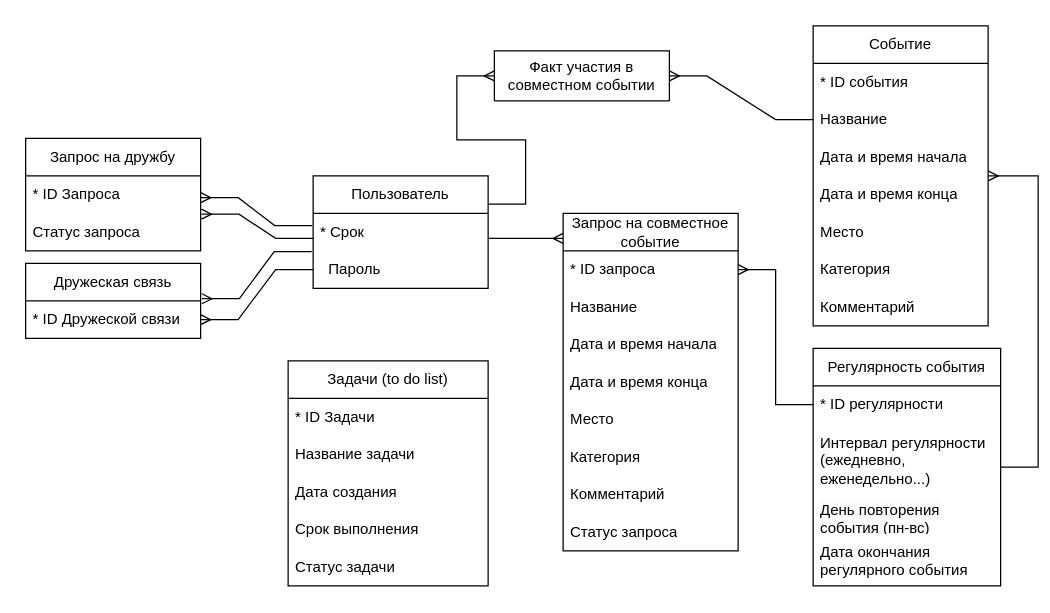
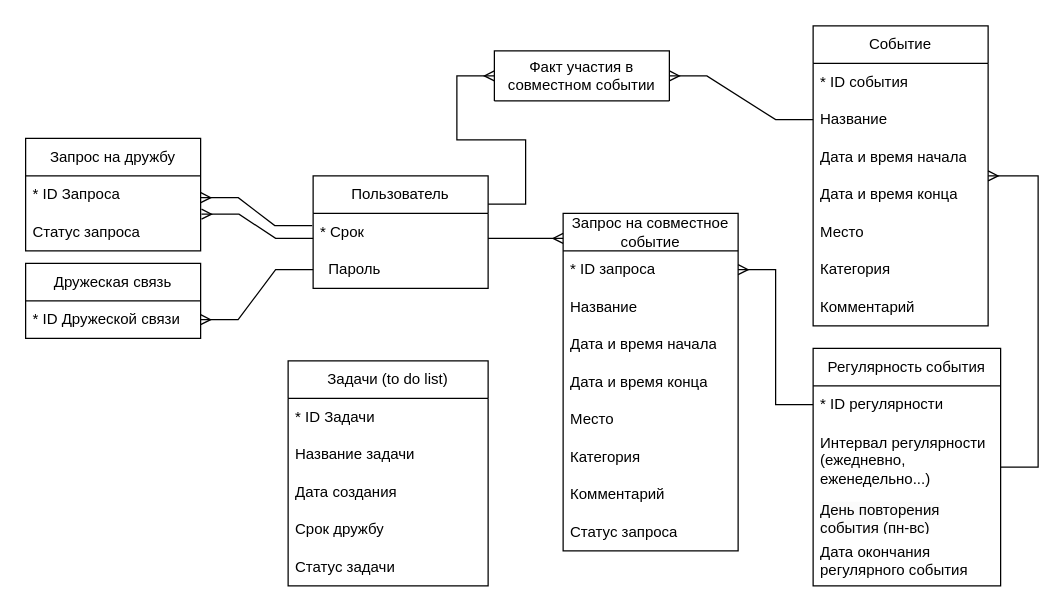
  <mxCell id="0" />
  <mxCell id="1" parent="0" />
  <mxCell id="2" value="Пользователь" style="swimlane;fontStyle=0;childLayout=stackLayout;horizontal=1;startSize=30;horizontalStack=0;resizeParent=1;resizeParentMax=0;resizeLast=0;collapsible=1;marginBottom=0;whiteSpace=wrap;html=1;" parent="1" vertex="1"><mxGeometry x="250" y="140" width="140" height="90" as="geometry" /></mxCell>
  <mxCell id="3" value="* Срок" style="text;strokeColor=none;fillColor=none;align=left;verticalAlign=middle;spacingLeft=4;spacingRight=4;overflow=hidden;points=[[0,0.5],[1,0.5]];portConstraint=eastwest;rotatable=0;whiteSpace=wrap;html=1;" parent="2" vertex="1"><mxGeometry y="30" width="140" height="30" as="geometry" /></mxCell>
  <mxCell id="4" value="&amp;nbsp; Пароль" style="text;strokeColor=none;fillColor=none;align=left;verticalAlign=middle;spacingLeft=4;spacingRight=4;overflow=hidden;points=[[0,0.5],[1,0.5]];portConstraint=eastwest;rotatable=0;whiteSpace=wrap;html=1;" parent="2" vertex="1"><mxGeometry y="60" width="140" height="30" as="geometry" /></mxCell>
  <mxCell id="5" value="Дружеская связь" style="swimlane;fontStyle=0;childLayout=stackLayout;horizontal=1;startSize=30;horizontalStack=0;resizeParent=1;resizeParentMax=0;resizeLast=0;collapsible=1;marginBottom=0;whiteSpace=wrap;html=1;" parent="1" vertex="1"><mxGeometry x="20" y="210" width="140" height="60" as="geometry" /></mxCell>
  <mxCell id="6" value="* ID Дружеской связи" style="text;strokeColor=none;fillColor=none;align=left;verticalAlign=middle;spacingLeft=4;spacingRight=4;overflow=hidden;points=[[0,0.5],[1,0.5]];portConstraint=eastwest;rotatable=0;whiteSpace=wrap;html=1;" parent="5" vertex="1"><mxGeometry y="30" width="140" height="30" as="geometry" /></mxCell>
  <mxCell id="7" value="Событие" style="swimlane;fontStyle=0;childLayout=stackLayout;horizontal=1;startSize=30;horizontalStack=0;resizeParent=1;resizeParentMax=0;resizeLast=0;collapsible=1;marginBottom=0;whiteSpace=wrap;html=1;" parent="1" vertex="1"><mxGeometry x="650" y="20" width="140" height="240" as="geometry" /></mxCell>
  <mxCell id="8" value="* ID события" style="text;strokeColor=none;fillColor=none;align=left;verticalAlign=middle;spacingLeft=4;spacingRight=4;overflow=hidden;points=[[0,0.5],[1,0.5]];portConstraint=eastwest;rotatable=0;whiteSpace=wrap;html=1;" parent="7" vertex="1"><mxGeometry y="30" width="140" height="30" as="geometry" /></mxCell>
  <mxCell id="9" value="Название" style="text;strokeColor=none;fillColor=none;align=left;verticalAlign=middle;spacingLeft=4;spacingRight=4;overflow=hidden;points=[[0,0.5],[1,0.5]];portConstraint=eastwest;rotatable=0;whiteSpace=wrap;html=1;" parent="7" vertex="1"><mxGeometry y="60" width="140" height="30" as="geometry" /></mxCell>
  <mxCell id="10" value="&lt;div&gt;&lt;span style=&quot;background-color: initial;&quot;&gt;Дата и время начала&lt;/span&gt;&lt;br&gt;&lt;/div&gt;" style="text;strokeColor=none;fillColor=none;align=left;verticalAlign=middle;spacingLeft=4;spacingRight=4;overflow=hidden;points=[[0,0.5],[1,0.5]];portConstraint=eastwest;rotatable=0;whiteSpace=wrap;html=1;" parent="7" vertex="1"><mxGeometry y="90" width="140" height="30" as="geometry" /></mxCell>
  <mxCell id="11" value="Дата и время конца" style="text;strokeColor=none;fillColor=none;align=left;verticalAlign=middle;spacingLeft=4;spacingRight=4;overflow=hidden;points=[[0,0.5],[1,0.5]];portConstraint=eastwest;rotatable=0;whiteSpace=wrap;html=1;" parent="7" vertex="1"><mxGeometry y="120" width="140" height="30" as="geometry" /></mxCell>
  <mxCell id="12" value="Место" style="text;strokeColor=none;fillColor=none;align=left;verticalAlign=middle;spacingLeft=4;spacingRight=4;overflow=hidden;points=[[0,0.5],[1,0.5]];portConstraint=eastwest;rotatable=0;whiteSpace=wrap;html=1;" parent="7" vertex="1"><mxGeometry y="150" width="140" height="30" as="geometry" /></mxCell>
  <mxCell id="13" value="Категория" style="text;strokeColor=none;fillColor=none;align=left;verticalAlign=middle;spacingLeft=4;spacingRight=4;overflow=hidden;points=[[0,0.5],[1,0.5]];portConstraint=eastwest;rotatable=0;whiteSpace=wrap;html=1;" parent="7" vertex="1"><mxGeometry y="180" width="140" height="30" as="geometry" /></mxCell>
  <mxCell id="14" value="Комментарий" style="text;strokeColor=none;fillColor=none;align=left;verticalAlign=middle;spacingLeft=4;spacingRight=4;overflow=hidden;points=[[0,0.5],[1,0.5]];portConstraint=eastwest;rotatable=0;whiteSpace=wrap;html=1;" parent="7" vertex="1"><mxGeometry y="210" width="140" height="30" as="geometry" /></mxCell>
  <mxCell id="15" value="Запрос на дружбу" style="swimlane;fontStyle=0;childLayout=stackLayout;horizontal=1;startSize=30;horizontalStack=0;resizeParent=1;resizeParentMax=0;resizeLast=0;collapsible=1;marginBottom=0;whiteSpace=wrap;html=1;" parent="1" vertex="1"><mxGeometry x="20" y="110" width="140" height="90" as="geometry" /></mxCell>
  <mxCell id="16" value="* ID Запроса" style="text;strokeColor=none;fillColor=none;align=left;verticalAlign=middle;spacingLeft=4;spacingRight=4;overflow=hidden;points=[[0,0.5],[1,0.5]];portConstraint=eastwest;rotatable=0;whiteSpace=wrap;html=1;" parent="15" vertex="1"><mxGeometry y="30" width="140" height="30" as="geometry" /></mxCell>
  <mxCell id="17" value="Статус запроса" style="text;strokeColor=none;fillColor=none;align=left;verticalAlign=middle;spacingLeft=4;spacingRight=4;overflow=hidden;points=[[0,0.5],[1,0.5]];portConstraint=eastwest;rotatable=0;whiteSpace=wrap;html=1;" parent="15" vertex="1"><mxGeometry y="60" width="140" height="30" as="geometry" /></mxCell>
  <mxCell id="18" value="Запрос на совместное событие" style="swimlane;fontStyle=0;childLayout=stackLayout;horizontal=1;startSize=30;horizontalStack=0;resizeParent=1;resizeParentMax=0;resizeLast=0;collapsible=1;marginBottom=0;whiteSpace=wrap;html=1;" parent="1" vertex="1"><mxGeometry x="450" y="170" width="140" height="270" as="geometry" /></mxCell>
  <mxCell id="19" value="* ID запроса" style="text;strokeColor=none;fillColor=none;align=left;verticalAlign=middle;spacingLeft=4;spacingRight=4;overflow=hidden;points=[[0,0.5],[1,0.5]];portConstraint=eastwest;rotatable=0;whiteSpace=wrap;html=1;" parent="18" vertex="1"><mxGeometry y="30" width="140" height="30" as="geometry" /></mxCell>
  <mxCell id="20" value="Название" style="text;strokeColor=none;fillColor=none;align=left;verticalAlign=middle;spacingLeft=4;spacingRight=4;overflow=hidden;points=[[0,0.5],[1,0.5]];portConstraint=eastwest;rotatable=0;whiteSpace=wrap;html=1;" parent="18" vertex="1"><mxGeometry y="60" width="140" height="30" as="geometry" /></mxCell>
  <mxCell id="21" value="Дата и время начала" style="text;strokeColor=none;fillColor=none;align=left;verticalAlign=middle;spacingLeft=4;spacingRight=4;overflow=hidden;points=[[0,0.5],[1,0.5]];portConstraint=eastwest;rotatable=0;whiteSpace=wrap;html=1;" parent="18" vertex="1"><mxGeometry y="90" width="140" height="30" as="geometry" /></mxCell>
  <mxCell id="22" value="Дата и время конца" style="text;strokeColor=none;fillColor=none;align=left;verticalAlign=middle;spacingLeft=4;spacingRight=4;overflow=hidden;points=[[0,0.5],[1,0.5]];portConstraint=eastwest;rotatable=0;whiteSpace=wrap;html=1;" parent="18" vertex="1"><mxGeometry y="120" width="140" height="30" as="geometry" /></mxCell>
  <mxCell id="23" value="Место" style="text;strokeColor=none;fillColor=none;align=left;verticalAlign=middle;spacingLeft=4;spacingRight=4;overflow=hidden;points=[[0,0.5],[1,0.5]];portConstraint=eastwest;rotatable=0;whiteSpace=wrap;html=1;" parent="18" vertex="1"><mxGeometry y="150" width="140" height="30" as="geometry" /></mxCell>
  <mxCell id="24" value="Категория" style="text;strokeColor=none;fillColor=none;align=left;verticalAlign=middle;spacingLeft=4;spacingRight=4;overflow=hidden;points=[[0,0.5],[1,0.5]];portConstraint=eastwest;rotatable=0;whiteSpace=wrap;html=1;" parent="18" vertex="1"><mxGeometry y="180" width="140" height="30" as="geometry" /></mxCell>
  <mxCell id="25" value="Комментарий" style="text;strokeColor=none;fillColor=none;align=left;verticalAlign=middle;spacingLeft=4;spacingRight=4;overflow=hidden;points=[[0,0.5],[1,0.5]];portConstraint=eastwest;rotatable=0;whiteSpace=wrap;html=1;" parent="18" vertex="1"><mxGeometry y="210" width="140" height="30" as="geometry" /></mxCell>
  <mxCell id="26" value="Статус запроса" style="text;strokeColor=none;fillColor=none;align=left;verticalAlign=middle;spacingLeft=4;spacingRight=4;overflow=hidden;points=[[0,0.5],[1,0.5]];portConstraint=eastwest;rotatable=0;whiteSpace=wrap;html=1;" parent="18" vertex="1"><mxGeometry y="240" width="140" height="30" as="geometry" /></mxCell>
  <mxCell id="27" value="Регулярность события" style="swimlane;fontStyle=0;childLayout=stackLayout;horizontal=1;startSize=30;horizontalStack=0;resizeParent=1;resizeParentMax=0;resizeLast=0;collapsible=1;marginBottom=0;whiteSpace=wrap;html=1;" parent="1" vertex="1"><mxGeometry x="650" y="278" width="150" height="190" as="geometry" /></mxCell>
  <mxCell id="28" value="* ID регулярности" style="text;strokeColor=none;fillColor=none;align=left;verticalAlign=middle;spacingLeft=4;spacingRight=4;overflow=hidden;points=[[0,0.5],[1,0.5]];portConstraint=eastwest;rotatable=0;whiteSpace=wrap;html=1;" parent="27" vertex="1"><mxGeometry y="30" width="150" height="30" as="geometry" /></mxCell>
  <mxCell id="29" value="Интервал регулярности (ежедневно, еженедельно...)" style="text;strokeColor=none;fillColor=none;align=left;verticalAlign=middle;spacingLeft=4;spacingRight=4;overflow=hidden;points=[[0,0.5],[1,0.5]];portConstraint=eastwest;rotatable=0;whiteSpace=wrap;html=1;" parent="27" vertex="1"><mxGeometry y="60" width="150" height="60" as="geometry" /></mxCell>
  <mxCell id="30" value="&lt;span style=&quot;color: rgb(0, 0, 0); font-family: Helvetica; font-size: 12px; font-style: normal; font-variant-ligatures: normal; font-variant-caps: normal; font-weight: 400; letter-spacing: normal; orphans: 2; text-align: center; text-indent: 0px; text-transform: none; widows: 2; word-spacing: 0px; -webkit-text-stroke-width: 0px; white-space: normal; background-color: rgb(251, 251, 251); text-decoration-thickness: initial; text-decoration-style: initial; text-decoration-color: initial; display: inline !important; float: none;&quot;&gt;День повторения события (пн-вс)&lt;/span&gt;" style="text;strokeColor=none;fillColor=none;align=left;verticalAlign=middle;spacingLeft=4;spacingRight=4;overflow=hidden;points=[[0,0.5],[1,0.5]];portConstraint=eastwest;rotatable=0;whiteSpace=wrap;html=1;" parent="27" vertex="1"><mxGeometry y="120" width="150" height="30" as="geometry" /></mxCell>
  <mxCell id="31" value="&lt;span style=&quot;text-align: center;&quot;&gt;Дата окончания регулярного события&lt;/span&gt;" style="text;strokeColor=none;fillColor=none;align=left;verticalAlign=middle;spacingLeft=4;spacingRight=4;overflow=hidden;points=[[0,0.5],[1,0.5]];portConstraint=eastwest;rotatable=0;whiteSpace=wrap;html=1;" parent="27" vertex="1"><mxGeometry y="150" width="150" height="40" as="geometry" /></mxCell>
  <mxCell id="32" value="" style="edgeStyle=entityRelationEdgeStyle;fontSize=12;html=1;endArrow=ERmany;rounded=0;entryX=0;entryY=0.5;entryDx=0;entryDy=0;" parent="1" edge="1"><mxGeometry width="100" height="100" relative="1" as="geometry"><mxPoint x="390" y="190" as="sourcePoint" /><mxPoint x="450" y="190" as="targetPoint" /><Array as="points"><mxPoint x="410" y="185" /><mxPoint x="410" y="185" /></Array></mxGeometry></mxCell>
  <mxCell id="33" value="" style="edgeStyle=entityRelationEdgeStyle;fontSize=12;html=1;endArrow=ERmany;rounded=0;" parent="1" source="27" target="7" edge="1"><mxGeometry width="100" height="100" relative="1" as="geometry"><mxPoint x="614" y="300" as="sourcePoint" /><mxPoint x="714" y="200" as="targetPoint" /></mxGeometry></mxCell>
  <mxCell id="34" value="" style="edgeStyle=entityRelationEdgeStyle;fontSize=12;html=1;endArrow=ERmany;rounded=0;entryX=1;entryY=0.5;entryDx=0;entryDy=0;exitX=0;exitY=0.5;exitDx=0;exitDy=0;" parent="1" source="28" target="19" edge="1"><mxGeometry width="100" height="100" relative="1" as="geometry"><mxPoint x="420" y="490" as="sourcePoint" /><mxPoint x="450" y="440" as="targetPoint" /><Array as="points"><mxPoint x="420" y="450" /><mxPoint x="410" y="440" /><mxPoint x="420" y="445" /><mxPoint x="410" y="460" /><mxPoint x="480" y="250" /><mxPoint x="480" y="250" /></Array></mxGeometry></mxCell>
  <mxCell id="35" value="Задачи (to do list)" style="swimlane;fontStyle=0;childLayout=stackLayout;horizontal=1;startSize=30;horizontalStack=0;resizeParent=1;resizeParentMax=0;resizeLast=0;collapsible=1;marginBottom=0;whiteSpace=wrap;html=1;" parent="1" vertex="1"><mxGeometry x="230" y="288" width="160" height="180" as="geometry" /></mxCell>
  <mxCell id="36" value="* ID Задачи" style="text;strokeColor=none;fillColor=none;align=left;verticalAlign=middle;spacingLeft=4;spacingRight=4;overflow=hidden;points=[[0,0.5],[1,0.5]];portConstraint=eastwest;rotatable=0;whiteSpace=wrap;html=1;" parent="35" vertex="1"><mxGeometry y="30" width="160" height="30" as="geometry" /></mxCell>
  <mxCell id="37" value="Название задачи" style="text;strokeColor=none;fillColor=none;align=left;verticalAlign=middle;spacingLeft=4;spacingRight=4;overflow=hidden;points=[[0,0.5],[1,0.5]];portConstraint=eastwest;rotatable=0;whiteSpace=wrap;html=1;" parent="35" vertex="1"><mxGeometry y="60" width="160" height="30" as="geometry" /></mxCell>
  <mxCell id="38" value="Дата создания" style="text;strokeColor=none;fillColor=none;align=left;verticalAlign=middle;spacingLeft=4;spacingRight=4;overflow=hidden;points=[[0,0.5],[1,0.5]];portConstraint=eastwest;rotatable=0;whiteSpace=wrap;html=1;" parent="35" vertex="1"><mxGeometry y="90" width="160" height="30" as="geometry" /></mxCell>
- <mxCell id="39" value="Срок выполнения" style="text;strokeColor=none;fillColor=none;align=left;verticalAlign=middle;spacingLeft=4;spacingRight=4;overflow=hidden;points=[[0,0.5],[1,0.5]];portConstraint=eastwest;rotatable=0;whiteSpace=wrap;html=1;" parent="35" vertex="1"><mxGeometry y="120" width="160" height="30" as="geometry" /></mxCell>
+ <mxCell id="39" value="Срок дружбу" style="text;strokeColor=none;fillColor=none;align=left;verticalAlign=middle;spacingLeft=4;spacingRight=4;overflow=hidden;points=[[0,0.5],[1,0.5]];portConstraint=eastwest;rotatable=0;whiteSpace=wrap;html=1;" parent="35" vertex="1"><mxGeometry y="120" width="160" height="30" as="geometry" /></mxCell>
  <mxCell id="40" value="Статус задачи" style="text;strokeColor=none;fillColor=none;align=left;verticalAlign=middle;spacingLeft=4;spacingRight=4;overflow=hidden;points=[[0,0.5],[1,0.5]];portConstraint=eastwest;rotatable=0;whiteSpace=wrap;html=1;" parent="35" vertex="1"><mxGeometry y="150" width="160" height="30" as="geometry" /></mxCell>
  <mxCell id="41" value="Факт участия в совместном событии" style="swimlane;fontStyle=0;childLayout=stackLayout;horizontal=1;startSize=40;horizontalStack=0;resizeParent=1;resizeParentMax=0;resizeLast=0;collapsible=1;marginBottom=0;whiteSpace=wrap;html=1;" parent="1" vertex="1"><mxGeometry x="395" y="40" width="140" height="40" as="geometry" /></mxCell>
  <mxCell id="42" value="" style="edgeStyle=entityRelationEdgeStyle;fontSize=12;html=1;endArrow=ERmany;rounded=0;exitX=1;exitY=0.25;exitDx=0;exitDy=0;entryX=0;entryY=0.5;entryDx=0;entryDy=0;" parent="1" source="2" target="41" edge="1"><mxGeometry width="100" height="100" relative="1" as="geometry"><mxPoint x="-40" y="46" as="sourcePoint" /><mxPoint x="451" y="35" as="targetPoint" /><Array as="points"><mxPoint x="440" y="110" /></Array></mxGeometry></mxCell>
  <mxCell id="43" value="" style="edgeStyle=entityRelationEdgeStyle;fontSize=12;html=1;endArrow=ERmany;rounded=0;exitX=0;exitY=0.5;exitDx=0;exitDy=0;entryX=1;entryY=0.5;entryDx=0;entryDy=0;" parent="1" source="9" target="41" edge="1"><mxGeometry width="100" height="100" relative="1" as="geometry"><mxPoint x="400" y="173" as="sourcePoint" /><mxPoint x="620" y="60" as="targetPoint" /><Array as="points"><mxPoint x="450" y="120" /></Array></mxGeometry></mxCell>
  <mxCell id="44" value="" style="edgeStyle=entityRelationEdgeStyle;fontSize=12;html=1;endArrow=ERmany;rounded=0;exitX=0;exitY=0.667;exitDx=0;exitDy=0;entryX=1.005;entryY=0.021;entryDx=0;entryDy=0;exitPerimeter=0;entryPerimeter=0;" edge="1" parent="1" source="3" target="17"><mxGeometry width="100" height="100" relative="1" as="geometry"><mxPoint x="250" y="230" as="sourcePoint" /><mxPoint x="250" y="180" as="targetPoint" /><Array as="points"><mxPoint x="200" y="80" /><mxPoint x="210" y="80" /><mxPoint x="200" y="90" /></Array></mxGeometry></mxCell>
  <mxCell id="45" value="" style="edgeStyle=entityRelationEdgeStyle;fontSize=12;html=1;endArrow=ERmany;rounded=0;exitX=-0.005;exitY=0.325;exitDx=0;exitDy=0;entryX=1.001;entryY=0.581;entryDx=0;entryDy=0;exitPerimeter=0;entryPerimeter=0;" edge="1" parent="1" source="3" target="16"><mxGeometry width="100" height="100" relative="1" as="geometry"><mxPoint x="260" y="195" as="sourcePoint" /><mxPoint x="200" y="65" as="targetPoint" /><Array as="points"><mxPoint x="210" y="90" /><mxPoint x="250" y="100" /><mxPoint x="220" y="90" /><mxPoint x="210" y="100" /></Array></mxGeometry></mxCell>
- <mxCell id="46" value="" style="edgeStyle=entityRelationEdgeStyle;fontSize=12;html=1;endArrow=ERmany;rounded=0;exitX=-0.008;exitY=1.019;exitDx=0;exitDy=0;entryX=1.007;entryY=-0.058;entryDx=0;entryDy=0;exitPerimeter=0;entryPerimeter=0;" edge="1" parent="1" source="3" target="6"><mxGeometry width="100" height="100" relative="1" as="geometry"><mxPoint x="260" y="173" as="sourcePoint" /><mxPoint x="170" y="108" as="targetPoint" /><Array as="points"><mxPoint x="220" y="100" /><mxPoint x="260" y="110" /><mxPoint x="230" y="100" /><mxPoint x="220" y="110" /></Array></mxGeometry></mxCell>
  <mxCell id="47" value="" style="edgeStyle=entityRelationEdgeStyle;fontSize=12;html=1;endArrow=ERmany;rounded=0;exitX=0;exitY=0.5;exitDx=0;exitDy=0;entryX=1;entryY=0.5;entryDx=0;entryDy=0;" edge="1" parent="1" source="4" target="6"><mxGeometry width="100" height="100" relative="1" as="geometry"><mxPoint x="270" y="183" as="sourcePoint" /><mxPoint x="180" y="118" as="targetPoint" /><Array as="points"><mxPoint x="230" y="110" /><mxPoint x="270" y="120" /><mxPoint x="240" y="110" /><mxPoint x="230" y="120" /></Array></mxGeometry></mxCell>
